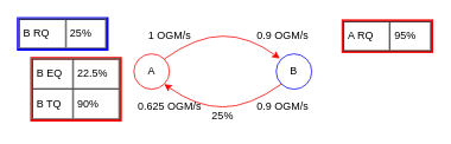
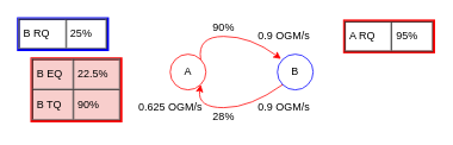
  <mxCell id="0" />
  <mxCell id="1" parent="0" />
- <mxCell id="2" value="A" style="ellipse;whiteSpace=wrap;html=1;strokeColor=#FF0000;" parent="1" vertex="1"><mxGeometry x="150" y="60" width="40" height="40" as="geometry" /></mxCell>
+ <mxCell id="2" value="A" style="ellipse;whiteSpace=wrap;html=1;strokeColor=#FF0000;" parent="1" vertex="1"><mxGeometry x="190" y="60" width="40" height="40" as="geometry" /></mxCell>
  <mxCell id="3" value="" style="curved=1;endArrow=classic;html=1;exitX=1;exitY=0;exitDx=0;exitDy=0;entryX=0.1;entryY=0.133;entryDx=0;entryDy=0;entryPerimeter=0;strokeColor=#FF0000;" parent="1" source="2" target="4" edge="1"><mxGeometry width="50" height="50" relative="1" as="geometry"><mxPoint x="420" y="160" as="sourcePoint" /><mxPoint x="340" y="60" as="targetPoint" /><Array as="points"><mxPoint x="220" y="40" /><mxPoint x="280" y="40" /></Array></mxGeometry></mxCell>
  <mxCell id="4" value="B" style="ellipse;whiteSpace=wrap;html=1;strokeColor=#0000FF;" parent="1" vertex="1"><mxGeometry x="310" y="60" width="40" height="40" as="geometry" /></mxCell>
  <mxCell id="5" value="" style="curved=1;endArrow=none;html=1;exitX=1;exitY=1;exitDx=0;exitDy=0;entryX=0;entryY=1;entryDx=0;entryDy=0;startArrow=classic;startFill=1;endFill=0;strokeColor=#FF0000;" parent="1" source="2" target="4" edge="1"><mxGeometry width="50" height="50" relative="1" as="geometry"><mxPoint x="194.142" y="75.858" as="sourcePoint" /><mxPoint x="324" y="75.32" as="targetPoint" /><Array as="points"><mxPoint x="220" y="120" /><mxPoint x="280" y="120" /></Array></mxGeometry></mxCell>
- <mxCell id="6" value="25%" style="text;html=1;strokeColor=none;fillColor=none;align=center;verticalAlign=middle;whiteSpace=wrap;rounded=0;" parent="1" vertex="1"><mxGeometry x="230" y="120" width="40" height="20" as="geometry" /></mxCell>
- <mxCell id="8" value="1 OGM/s" style="text;html=1;align=center;verticalAlign=middle;resizable=0;points=[];autosize=1;" vertex="1" parent="1"><mxGeometry x="160" y="30" width="60" height="20" as="geometry" /></mxCell>
+ <mxCell id="6" value="28%" style="text;html=1;strokeColor=none;fillColor=none;align=center;verticalAlign=middle;whiteSpace=wrap;rounded=0;" parent="1" vertex="1"><mxGeometry x="230" y="120" width="40" height="20" as="geometry" /></mxCell>
+ <mxCell id="7" value="90%" style="text;html=1;strokeColor=none;fillColor=none;align=center;verticalAlign=middle;whiteSpace=wrap;rounded=0;" parent="1" vertex="1"><mxGeometry x="230" y="20" width="40" height="20" as="geometry" /></mxCell>
  <mxCell id="9" value="0.9 OGM/s" style="text;html=1;align=center;verticalAlign=middle;resizable=0;points=[];autosize=1;" vertex="1" parent="1"><mxGeometry x="282" y="30" width="70" height="20" as="geometry" /></mxCell>
  <mxCell id="10" value="0.9 OGM/s" style="text;html=1;align=center;verticalAlign=middle;resizable=0;points=[];autosize=1;" vertex="1" parent="1"><mxGeometry x="282" y="110" width="70" height="20" as="geometry" /></mxCell>
  <mxCell id="11" value="0.625 OGM/s" style="text;html=1;align=center;verticalAlign=middle;resizable=0;points=[];autosize=1;" vertex="1" parent="1"><mxGeometry x="145" y="110" width="90" height="20" as="geometry" /></mxCell>
- <mxCell id="12" value="&lt;table style=&quot;font-size: 1em ; width: 100% ; height: 100%&quot; cellspacing=&quot;0&quot; cellpadding=&quot;4&quot; border=&quot;1&quot;&gt;&lt;tbody&gt;&lt;tr&gt;&lt;td&gt;B EQ&lt;br&gt;&lt;/td&gt;&lt;td&gt;22.5%&lt;br&gt;&lt;/td&gt;&lt;/tr&gt;&lt;tr&gt;&lt;td&gt;B TQ&lt;br&gt;&lt;/td&gt;&lt;td&gt;90%&lt;br&gt;&lt;/td&gt;&lt;/tr&gt;&lt;/tbody&gt;&lt;/table&gt; " style="verticalAlign=top;align=left;overflow=fill;fontSize=12;fontFamily=Helvetica;html=1;strokeColor=#FF0000;strokeWidth=3;" vertex="1" parent="1"><mxGeometry x="35" y="65" width="100" height="70" as="geometry" /></mxCell>
+ <mxCell id="12" value="&lt;table style=&quot;font-size: 1em ; width: 100% ; height: 100%&quot; cellspacing=&quot;0&quot; cellpadding=&quot;4&quot; border=&quot;1&quot;&gt;&lt;tbody&gt;&lt;tr&gt;&lt;td&gt;B EQ&lt;br&gt;&lt;/td&gt;&lt;td&gt;22.5%&lt;br&gt;&lt;/td&gt;&lt;/tr&gt;&lt;tr&gt;&lt;td&gt;B TQ&lt;br&gt;&lt;/td&gt;&lt;td&gt;90%&lt;br&gt;&lt;/td&gt;&lt;/tr&gt;&lt;/tbody&gt;&lt;/table&gt; " style="verticalAlign=top;align=left;overflow=fill;fontSize=12;fontFamily=Helvetica;html=1;strokeColor=#FF0000;strokeWidth=3;fillColor=#f8cecc;" vertex="1" parent="1"><mxGeometry x="35" y="65" width="100" height="70" as="geometry" /></mxCell>
  <mxCell id="13" value="&lt;table style=&quot;font-size: 1em ; width: 100% ; height: 100%&quot; cellspacing=&quot;0&quot; cellpadding=&quot;4&quot; border=&quot;1&quot;&gt;&lt;tbody&gt;&lt;tr&gt;&lt;td&gt;A RQ&lt;br&gt;&lt;/td&gt;&lt;td&gt;95%&lt;/td&gt;&lt;/tr&gt;&lt;/tbody&gt;&lt;/table&gt; " style="verticalAlign=top;align=left;overflow=fill;fontSize=12;fontFamily=Helvetica;html=1;strokeColor=#FF0000;strokeWidth=3;" vertex="1" parent="1"><mxGeometry x="385" y="22.5" width="100" height="35" as="geometry" /></mxCell>
  <mxCell id="14" value="&lt;table style=&quot;font-size: 1em ; width: 100% ; height: 100%&quot; cellspacing=&quot;0&quot; cellpadding=&quot;4&quot; border=&quot;1&quot;&gt;&lt;tbody&gt;&lt;tr&gt;&lt;td&gt;B RQ&lt;br&gt;&lt;/td&gt;&lt;td&gt;25%&lt;/td&gt;&lt;/tr&gt;&lt;/tbody&gt;&lt;/table&gt; " style="verticalAlign=top;align=left;overflow=fill;fontSize=12;fontFamily=Helvetica;html=1;strokeColor=#0000FF;strokeWidth=3;" vertex="1" parent="1"><mxGeometry x="20" y="20" width="100" height="35" as="geometry" /></mxCell>
